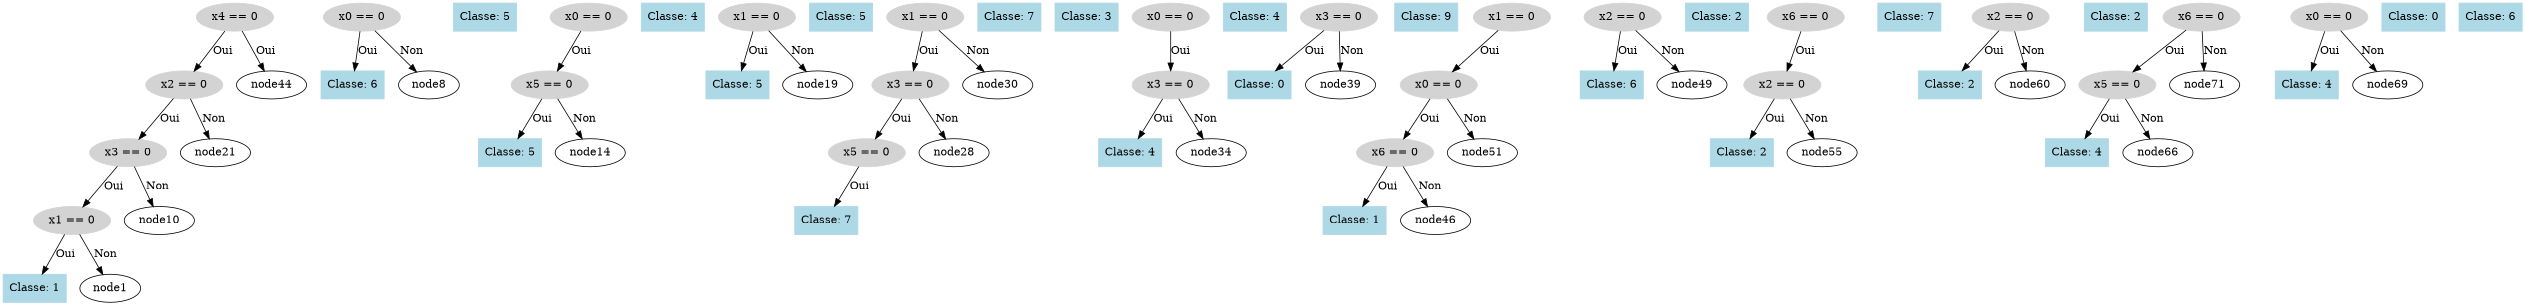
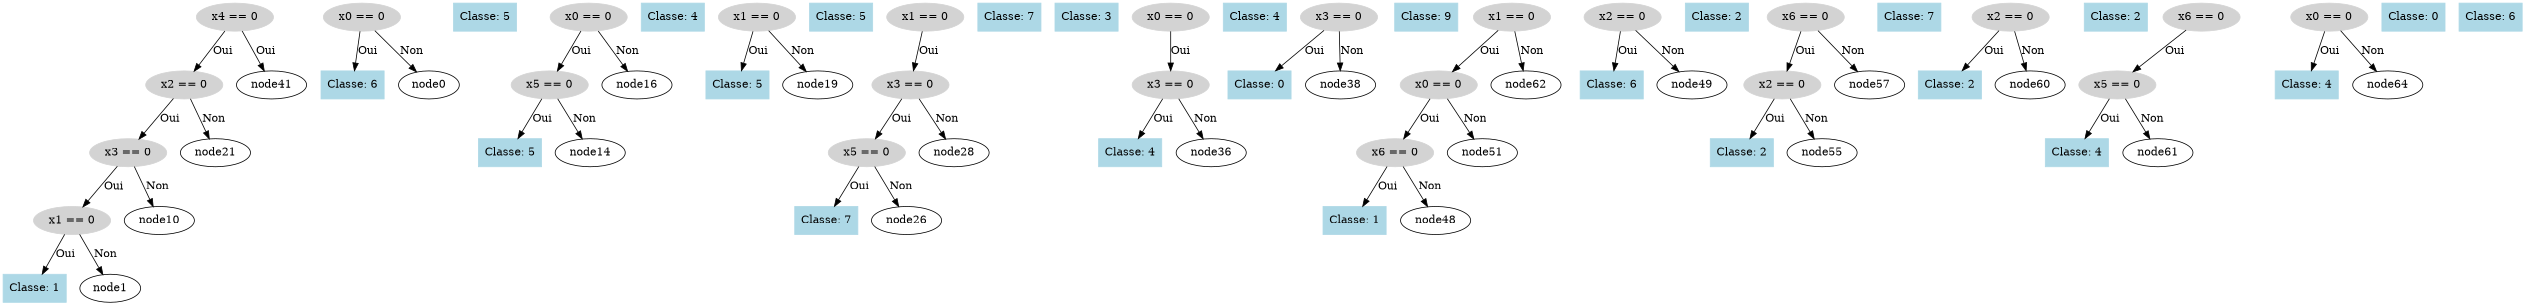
  digraph {
    node [color=lightblue shape=box style=filled]
    n1 [color=lightgray label="x4 == 0" shape=ellipse]
    n2 [color=lightgray label="x2 == 0" shape=ellipse]
-   node41 [label=node44 color="" shape="" style=""]
+   node41 [color="" shape="" style=""]
    n4 [color=lightgray label="x3 == 0" shape=ellipse]
    node21 [color="" shape="" style=""]
    n6 [color=lightgray label="x1 == 0" shape=ellipse]
    node10 [color="" shape="" style=""]
    n8 [label="Classe: 1"]
    n9 [label=node1 color="" shape="" style=""]
    n10 [color=lightgray label="x0 == 0" shape=ellipse]
    n11 [label="Classe: 6"]
-   node8 [color="" shape="" style=""]
+   node8 [label=node0 color="" shape="" style=""]
    n13 [label="Classe: 5"]
    n14 [color=lightgray label="x0 == 0" shape=ellipse]
    n15 [color=lightgray label="x5 == 0" shape=ellipse]
+   node16 [color="" shape="" style=""]
    n17 [label="Classe: 5"]
    node14 [color="" shape="" style=""]
    n19 [label="Classe: 4"]
    n20 [color=lightgray label="x1 == 0" shape=ellipse]
    n21 [label="Classe: 5"]
    node19 [color="" shape="" style=""]
    n23 [label="Classe: 5"]
    n24 [color=lightgray label="x1 == 0" shape=ellipse]
    n25 [color=lightgray label="x3 == 0" shape=ellipse]
-   node30 [color="" shape="" style=""]
    n27 [color=lightgray label="x5 == 0" shape=ellipse]
    node28 [color="" shape="" style=""]
    n29 [label="Classe: 7"]
+   node26 [color="" shape="" style=""]
    n31 [label="Classe: 7"]
    n32 [label="Classe: 3"]
    n33 [color=lightgray label="x0 == 0" shape=ellipse]
    n34 [color=lightgray label="x3 == 0" shape=ellipse]
    n35 [label="Classe: 4"]
-   node34 [color="" shape="" style=""]
+   node34 [label=node36 color="" shape="" style=""]
    n37 [label="Classe: 4"]
    n38 [color=lightgray label="x3 == 0" shape=ellipse]
    n39 [label="Classe: 0"]
-   node39 [color="" shape="" style=""]
+   node39 [label=node38 color="" shape="" style=""]
    n41 [label="Classe: 9"]
    n42 [color=lightgray label="x1 == 0" shape=ellipse]
    n43 [color=lightgray label="x0 == 0" shape=ellipse]
+   node62 [color="" shape="" style=""]
    n45 [color=lightgray label="x6 == 0" shape=ellipse]
    node51 [color="" shape="" style=""]
    n47 [label="Classe: 1"]
-   node46 [color="" shape="" style=""]
+   node46 [label=node48 color="" shape="" style=""]
    n49 [color=lightgray label="x2 == 0" shape=ellipse]
    n50 [label="Classe: 6"]
    node49 [color="" shape="" style=""]
    n52 [label="Classe: 2"]
    n53 [color=lightgray label="x6 == 0" shape=ellipse]
    n54 [color=lightgray label="x2 == 0" shape=ellipse]
+   node57 [color="" shape="" style=""]
    n56 [label="Classe: 2"]
    node55 [color="" shape="" style=""]
    n58 [label="Classe: 7"]
    n59 [color=lightgray label="x2 == 0" shape=ellipse]
    n60 [label="Classe: 2"]
    node60 [color="" shape="" style=""]
    n62 [label="Classe: 2"]
    n63 [color=lightgray label="x6 == 0" shape=ellipse]
    n64 [color=lightgray label="x5 == 0" shape=ellipse]
-   node71 [color="" shape="" style=""]
    n66 [label="Classe: 4"]
-   node66 [color="" shape="" style=""]
+   node66 [label=node61 color="" shape="" style=""]
    n68 [color=lightgray label="x0 == 0" shape=ellipse]
    n69 [label="Classe: 4"]
-   node69 [color="" shape="" style=""]
+   node69 [label=node64 color="" shape="" style=""]
    n71 [label="Classe: 0"]
    n72 [label="Classe: 6"]
    n1 -> n2 [label=Oui]
    n1 -> node41 [label=Oui]
    n2 -> n4 [label=Oui]
    n2 -> node21 [label=Non]
    n4 -> n6 [label=Oui]
    n4 -> node10 [label=Non]
    n6 -> n8 [label=Oui]
    n6 -> n9 [label=Non]
    n10 -> n11 [label=Oui]
    n10 -> node8 [label=Non]
    n14 -> n15 [label=Oui]
+   n14 -> node16 [label=Non]
    n15 -> n17 [label=Oui]
    n15 -> node14 [label=Non]
    n20 -> n21 [label=Oui]
    n20 -> node19 [label=Non]
    n24 -> n25 [label=Oui]
-   n24 -> node30 [label=Non]
    n25 -> n27 [label=Oui]
    n25 -> node28 [label=Non]
    n27 -> n29 [label=Oui]
+   n27 -> node26 [label=Non]
    n33 -> n34 [label=Oui]
    n34 -> n35 [label=Oui]
    n34 -> node34 [label=Non]
    n38 -> n39 [label=Oui]
    n38 -> node39 [label=Non]
    n42 -> n43 [label=Oui]
+   n42 -> node62 [label=Non]
    n43 -> n45 [label=Oui]
    n43 -> node51 [label=Non]
    n45 -> n47 [label=Oui]
    n45 -> node46 [label=Non]
    n49 -> n50 [label=Oui]
    n49 -> node49 [label=Non]
    n53 -> n54 [label=Oui]
+   n53 -> node57 [label=Non]
    n54 -> n56 [label=Oui]
    n54 -> node55 [label=Non]
    n59 -> n60 [label=Oui]
    n59 -> node60 [label=Non]
    n63 -> n64 [label=Oui]
-   n63 -> node71 [label=Non]
    n64 -> n66 [label=Oui]
    n64 -> node66 [label=Non]
    n68 -> n69 [label=Oui]
    n68 -> node69 [label=Non]
  }
